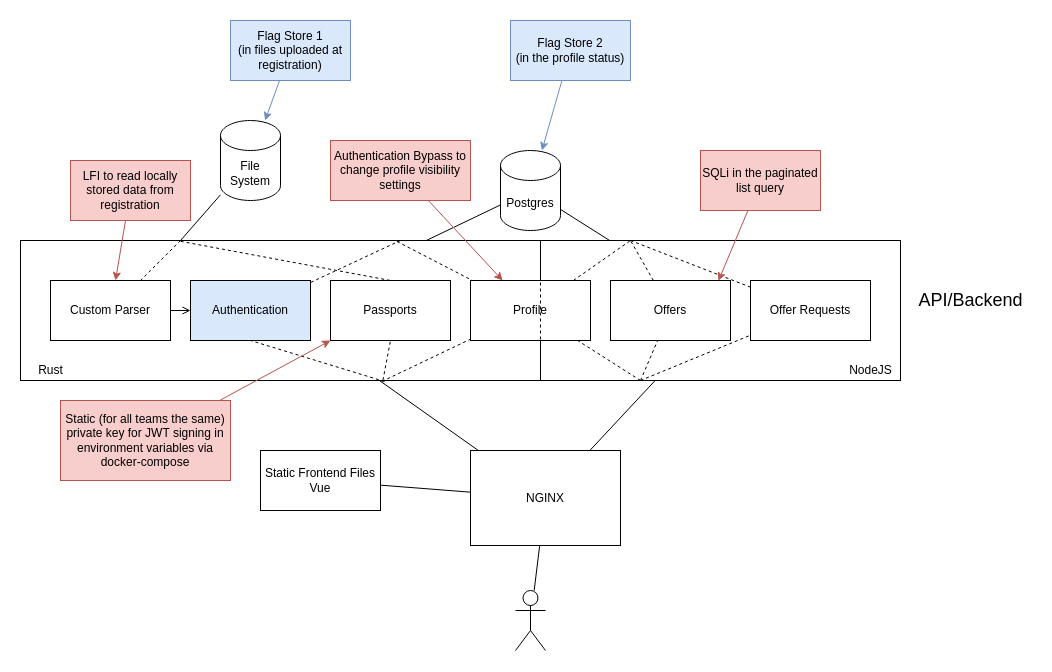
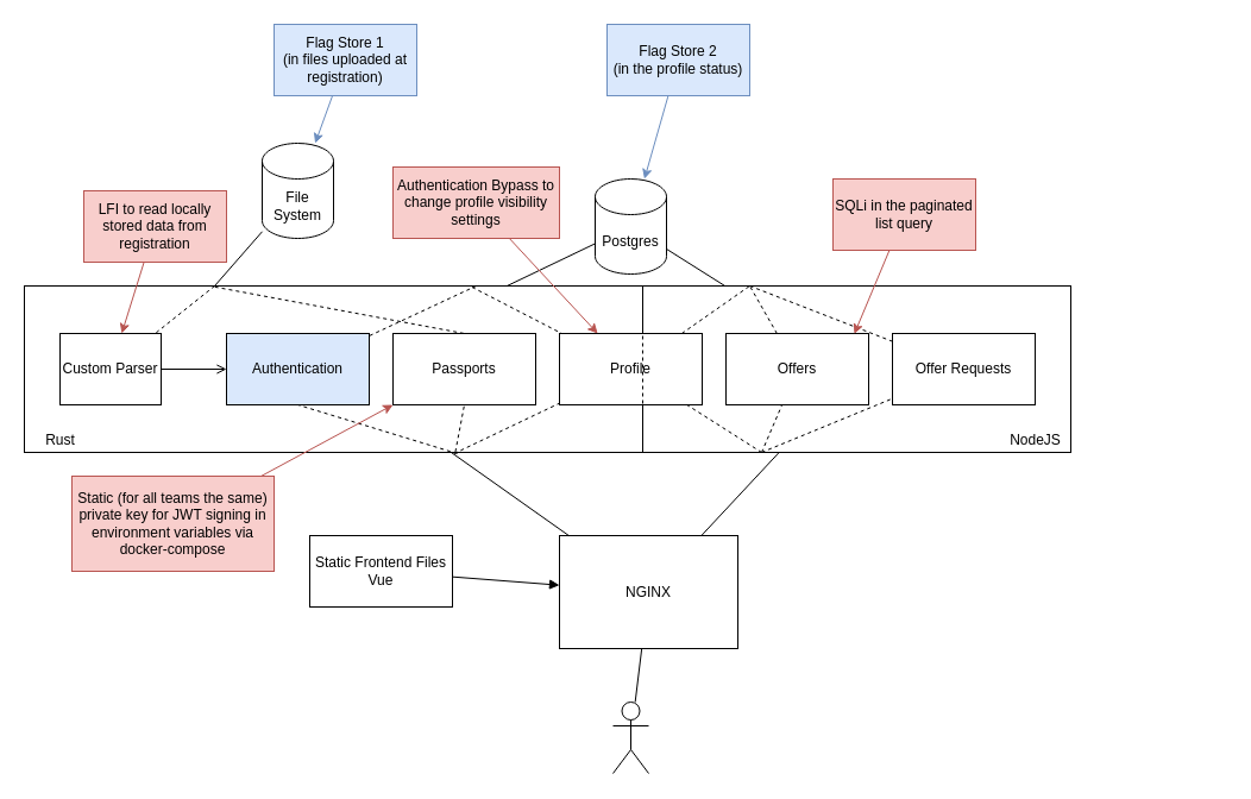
  <mxCell id="0" />
  <mxCell id="1" parent="0" />
  <mxCell id="2" value="" style="rounded=0;whiteSpace=wrap;html=1;" parent="1" vertex="1"><mxGeometry x="20" y="240" width="520" height="140" as="geometry" /></mxCell>
  <mxCell id="3" value="" style="rounded=0;whiteSpace=wrap;html=1;" parent="1" vertex="1"><mxGeometry x="540" y="240" width="360" height="140" as="geometry" /></mxCell>
  <mxCell id="4" value="Authentication" style="rounded=0;whiteSpace=wrap;html=1;fillColor=#dae8fc;" parent="1" vertex="1"><mxGeometry x="190" y="280" width="120" height="60" as="geometry" /></mxCell>
  <mxCell id="5" value="Profile" style="rounded=0;whiteSpace=wrap;html=1;" parent="1" vertex="1"><mxGeometry x="470" y="280" width="120" height="60" as="geometry" /></mxCell>
  <mxCell id="6" value="&lt;div&gt;Offers&lt;/div&gt;" style="whiteSpace=wrap;html=1;" parent="1" vertex="1"><mxGeometry x="610" y="280" width="120" height="60" as="geometry" /></mxCell>
  <mxCell id="7" value="Offer Requests" style="whiteSpace=wrap;html=1;" parent="1" vertex="1"><mxGeometry x="750" y="280" width="120" height="60" as="geometry" /></mxCell>
  <mxCell id="8" value="Postgres" style="shape=cylinder3;whiteSpace=wrap;html=1;boundedLbl=1;backgroundOutline=1;size=15;" parent="1" vertex="1"><mxGeometry x="500" y="150" width="60" height="80" as="geometry" /></mxCell>
- <mxCell id="9" value="Custom Parser" style="rounded=0;whiteSpace=wrap;html=1;" parent="1" vertex="1"><mxGeometry x="50" y="280" width="120" height="60" as="geometry" /></mxCell>
+ <mxCell id="9" value="Custom Parser" style="rounded=0;whiteSpace=wrap;html=1;" parent="1" vertex="1"><mxGeometry x="50" y="280" width="85" height="60" as="geometry" /></mxCell>
  <mxCell id="10" value="&lt;div&gt;File&lt;/div&gt;&lt;div&gt;System&lt;br&gt;&lt;/div&gt;" style="shape=cylinder3;whiteSpace=wrap;html=1;boundedLbl=1;backgroundOutline=1;size=15;" parent="1" vertex="1"><mxGeometry x="220" y="120" width="60" height="80" as="geometry" /></mxCell>
  <mxCell id="11" value="" style="endArrow=none;html=1;rounded=0;" parent="1" target="10" edge="1"><mxGeometry width="50" height="50" relative="1" as="geometry"><mxPoint x="180" y="240" as="sourcePoint" /><mxPoint x="580" y="191.429" as="targetPoint" /></mxGeometry></mxCell>
  <mxCell id="12" value="" style="endArrow=open;html=1;rounded=0;" parent="1" source="9" target="4" edge="1"><mxGeometry width="50" height="50" relative="1" as="geometry"><mxPoint x="710" y="460" as="sourcePoint" /><mxPoint x="760" y="410" as="targetPoint" /></mxGeometry></mxCell>
  <mxCell id="13" value="Rust" style="text;html=1;align=center;verticalAlign=middle;resizable=0;points=[];autosize=1;strokeColor=none;fillColor=none;" parent="1" vertex="1"><mxGeometry x="30" y="360" width="40" height="20" as="geometry" /></mxCell>
  <mxCell id="14" value="NodeJS" style="text;html=1;align=center;verticalAlign=middle;resizable=0;points=[];autosize=1;strokeColor=none;fillColor=none;" parent="1" vertex="1"><mxGeometry x="840" y="360" width="60" height="20" as="geometry" /></mxCell>
  <mxCell id="15" value="NGINX" style="whiteSpace=wrap;html=1;" parent="1" vertex="1"><mxGeometry x="470" y="450" width="150" height="95" as="geometry" /></mxCell>
- <mxCell id="16" value="API/Backend" style="text;html=1;align=center;verticalAlign=middle;resizable=0;points=[];autosize=1;strokeColor=none;fillColor=none;fontSize=18;" parent="1" vertex="1"><mxGeometry x="910" y="285" width="120" height="30" as="geometry" /></mxCell>
  <mxCell id="17" value="" style="endArrow=none;html=1;rounded=0;fontSize=18;" parent="1" source="15" target="3" edge="1"><mxGeometry width="50" height="50" relative="1" as="geometry"><mxPoint x="690" y="480" as="sourcePoint" /><mxPoint x="740" y="430" as="targetPoint" /></mxGeometry></mxCell>
  <mxCell id="18" value="" style="endArrow=none;html=1;rounded=0;fontSize=18;" parent="1" source="15" target="2" edge="1"><mxGeometry width="50" height="50" relative="1" as="geometry"><mxPoint x="430" y="500" as="sourcePoint" /><mxPoint x="651.765" y="390" as="targetPoint" /></mxGeometry></mxCell>
  <mxCell id="19" value="" style="endArrow=none;html=1;rounded=0;fontSize=18;dashed=1;" parent="1" target="6" edge="1"><mxGeometry width="50" height="50" relative="1" as="geometry"><mxPoint x="640" y="380" as="sourcePoint" /><mxPoint x="651.765" y="390" as="targetPoint" /></mxGeometry></mxCell>
  <mxCell id="20" value="" style="endArrow=none;html=1;rounded=0;fontSize=18;dashed=1;" parent="1" target="7" edge="1"><mxGeometry width="50" height="50" relative="1" as="geometry"><mxPoint x="640" y="380" as="sourcePoint" /><mxPoint x="667.143" y="350" as="targetPoint" /></mxGeometry></mxCell>
  <mxCell id="21" value="" style="endArrow=none;html=1;rounded=0;fontSize=18;dashed=1;" parent="1" target="5" edge="1"><mxGeometry width="50" height="50" relative="1" as="geometry"><mxPoint x="640" y="380" as="sourcePoint" /><mxPoint x="677.143" y="360" as="targetPoint" /></mxGeometry></mxCell>
  <mxCell id="22" value="" style="endArrow=none;html=1;rounded=0;fontSize=18;exitX=0.7;exitY=1.007;exitDx=0;exitDy=0;exitPerimeter=0;dashed=1;entryX=0.5;entryY=1;entryDx=0;entryDy=0;" parent="1" source="2" target="4" edge="1"><mxGeometry width="50" height="50" relative="1" as="geometry"><mxPoint x="508.235" y="460" as="sourcePoint" /><mxPoint x="434.118" y="390" as="targetPoint" /></mxGeometry></mxCell>
  <mxCell id="23" value="" style="endArrow=none;html=1;rounded=0;fontSize=18;exitX=0.695;exitY=1.007;exitDx=0;exitDy=0;exitPerimeter=0;dashed=1;" parent="1" source="2" target="5" edge="1"><mxGeometry width="50" height="50" relative="1" as="geometry"><mxPoint x="430" y="380" as="sourcePoint" /><mxPoint x="444.118" y="400" as="targetPoint" /></mxGeometry></mxCell>
  <mxCell id="24" value="" style="endArrow=none;html=1;rounded=0;fontSize=18;" parent="1" source="2" target="8" edge="1"><mxGeometry width="50" height="50" relative="1" as="geometry"><mxPoint x="540" y="400" as="sourcePoint" /><mxPoint x="590" y="350" as="targetPoint" /></mxGeometry></mxCell>
  <mxCell id="25" value="" style="endArrow=none;html=1;rounded=0;fontSize=18;" parent="1" source="3" target="8" edge="1"><mxGeometry width="50" height="50" relative="1" as="geometry"><mxPoint x="430" y="250" as="sourcePoint" /><mxPoint x="510" y="170" as="targetPoint" /></mxGeometry></mxCell>
  <mxCell id="26" value="" style="endArrow=none;html=1;rounded=0;dashed=1;fontSize=18;entryX=0.25;entryY=0;entryDx=0;entryDy=0;" parent="1" source="5" target="3" edge="1"><mxGeometry width="50" height="50" relative="1" as="geometry"><mxPoint x="656.111" y="250" as="sourcePoint" /><mxPoint x="570" y="168.421" as="targetPoint" /></mxGeometry></mxCell>
  <mxCell id="27" value="" style="endArrow=none;html=1;rounded=0;dashed=1;fontSize=18;" parent="1" source="6" edge="1"><mxGeometry width="50" height="50" relative="1" as="geometry"><mxPoint x="590.038" y="290" as="sourcePoint" /><mxPoint x="630" y="240" as="targetPoint" /></mxGeometry></mxCell>
  <mxCell id="28" value="" style="endArrow=none;html=1;rounded=0;dashed=1;fontSize=18;exitX=0.25;exitY=0;exitDx=0;exitDy=0;" parent="1" source="3" target="7" edge="1"><mxGeometry width="50" height="50" relative="1" as="geometry"><mxPoint x="650" y="240" as="sourcePoint" /><mxPoint x="655.84" y="250" as="targetPoint" /></mxGeometry></mxCell>
  <mxCell id="29" value="" style="endArrow=none;html=1;rounded=0;dashed=1;fontSize=18;exitX=0.724;exitY=0.007;exitDx=0;exitDy=0;exitPerimeter=0;" parent="1" source="2" target="5" edge="1"><mxGeometry width="50" height="50" relative="1" as="geometry"><mxPoint x="420" y="240" as="sourcePoint" /><mxPoint x="665.84" y="260" as="targetPoint" /></mxGeometry></mxCell>
  <mxCell id="30" value="" style="endArrow=none;html=1;rounded=0;dashed=1;fontSize=18;" parent="1" target="4" edge="1"><mxGeometry width="50" height="50" relative="1" as="geometry"><mxPoint x="400" y="240" as="sourcePoint" /><mxPoint x="492.857" y="290" as="targetPoint" /></mxGeometry></mxCell>
  <mxCell id="31" value="Static Frontend Files&lt;br style=&quot;font-size: 12px;&quot;&gt;Vue" style="rounded=0;whiteSpace=wrap;html=1;fontSize=12;" parent="1" vertex="1"><mxGeometry x="260" y="450" width="120" height="60" as="geometry" /></mxCell>
- <mxCell id="32" value="" style="endArrow=none;html=1;rounded=0;fontSize=12;" parent="1" source="31" target="15" edge="1"><mxGeometry width="50" height="50" relative="1" as="geometry"><mxPoint x="470" y="540" as="sourcePoint" /><mxPoint x="520" y="490" as="targetPoint" /></mxGeometry></mxCell>
+ <mxCell id="32" value="" style="endArrow=block;html=1;rounded=0;fontSize=12;" parent="1" source="31" target="15" edge="1"><mxGeometry width="50" height="50" relative="1" as="geometry"><mxPoint x="470" y="540" as="sourcePoint" /><mxPoint x="520" y="490" as="targetPoint" /></mxGeometry></mxCell>
  <mxCell id="33" value="" style="shape=umlActor;verticalLabelPosition=bottom;verticalAlign=top;html=1;outlineConnect=0;fontSize=12;" parent="1" vertex="1"><mxGeometry x="515" y="590" width="30" height="60" as="geometry" /></mxCell>
  <mxCell id="34" value="" style="endArrow=none;html=1;rounded=0;fontSize=12;" parent="1" source="33" target="15" edge="1"><mxGeometry width="50" height="50" relative="1" as="geometry"><mxPoint x="650" y="730" as="sourcePoint" /><mxPoint x="700" y="680" as="targetPoint" /></mxGeometry></mxCell>
  <mxCell id="35" value="" style="endArrow=none;html=1;rounded=0;fontSize=12;fillColor=#f8cecc;strokeColor=#b85450;startArrow=classic;startFill=1;" parent="1" target="36" edge="1"><mxGeometry width="50" height="50" relative="1" as="geometry"><mxPoint x="717.942" y="280.291" as="sourcePoint" /><mxPoint x="880" y="110" as="targetPoint" /></mxGeometry></mxCell>
  <mxCell id="36" value="SQLi in the paginated list query" style="rounded=0;whiteSpace=wrap;html=1;fontSize=12;fillColor=#f8cecc;strokeColor=#b85450;" parent="1" vertex="1"><mxGeometry x="700" width="120" height="60" as="geometry" y="150" /></mxCell>
  <mxCell id="37" value="" style="endArrow=none;html=1;rounded=0;fontSize=12;fillColor=#f8cecc;strokeColor=#b85450;startArrow=classic;startFill=1;" parent="1" source="9" target="38" edge="1"><mxGeometry width="50" height="50" relative="1" as="geometry"><mxPoint x="77.942" y="240.001" as="sourcePoint" /><mxPoint x="240" y="69.71" as="targetPoint" /></mxGeometry></mxCell>
  <mxCell id="38" value="LFI to read locally stored data from registration" style="rounded=0;whiteSpace=wrap;html=1;fontSize=12;fillColor=#f8cecc;strokeColor=#b85450;" parent="1" vertex="1"><mxGeometry x="70" y="160" width="120" height="60" as="geometry" /></mxCell>
  <mxCell id="39" value="&lt;div&gt;Flag Store 1&lt;/div&gt;&lt;div&gt;(in files uploaded at registration)&lt;br&gt;&lt;/div&gt;" style="rounded=0;whiteSpace=wrap;html=1;fontSize=12;fillColor=#dae8fc;strokeColor=#6c8ebf;" parent="1" vertex="1"><mxGeometry x="230" y="20" width="120" height="60" as="geometry" /></mxCell>
  <mxCell id="40" value="" style="endArrow=classic;html=1;rounded=0;fontSize=12;fillColor=#dae8fc;strokeColor=#6c8ebf;" parent="1" source="39" target="10" edge="1"><mxGeometry width="50" height="50" relative="1" as="geometry"><mxPoint x="650" y="410" as="sourcePoint" /><mxPoint x="700" y="360" as="targetPoint" /></mxGeometry></mxCell>
  <mxCell id="41" value="&lt;div&gt;Flag Store 2&lt;/div&gt;&lt;div&gt;(in the profile status)&lt;br&gt;&lt;/div&gt;" style="rounded=0;whiteSpace=wrap;html=1;fontSize=12;fillColor=#dae8fc;strokeColor=#6c8ebf;" parent="1" vertex="1"><mxGeometry x="510" y="20" width="120" height="60" as="geometry" /></mxCell>
  <mxCell id="42" value="" style="endArrow=classic;html=1;rounded=0;fontSize=12;fillColor=#dae8fc;strokeColor=#6c8ebf;" parent="1" source="41" target="8" edge="1"><mxGeometry width="50" height="50" relative="1" as="geometry"><mxPoint x="303.636" y="90" as="sourcePoint" /><mxPoint x="281.818" y="130" as="targetPoint" /></mxGeometry></mxCell>
  <mxCell id="43" value="" style="endArrow=none;dashed=1;html=1;rounded=0;fontSize=12;entryX=0.583;entryY=0.033;entryDx=0;entryDy=0;entryPerimeter=0;exitX=1;exitY=0.75;exitDx=0;exitDy=0;" parent="1" source="2" target="5" edge="1"><mxGeometry width="50" height="50" relative="1" as="geometry"><mxPoint x="630" y="410" as="sourcePoint" /><mxPoint x="680" y="360" as="targetPoint" /></mxGeometry></mxCell>
  <mxCell id="44" value="Authentication Bypass to change profile visibility settings" style="rounded=0;whiteSpace=wrap;html=1;fontSize=12;fillColor=#f8cecc;strokeColor=#b85450;" parent="1" vertex="1"><mxGeometry x="330" y="140" width="140" height="60" as="geometry" /></mxCell>
  <mxCell id="45" value="" style="endArrow=none;html=1;rounded=0;fontSize=12;fillColor=#f8cecc;strokeColor=#b85450;startArrow=classic;startFill=1;" parent="1" source="5" target="44" edge="1"><mxGeometry width="50" height="50" relative="1" as="geometry"><mxPoint x="727.942" y="290.291" as="sourcePoint" /><mxPoint x="756.026" y="230" as="targetPoint" /></mxGeometry></mxCell>
  <mxCell id="46" value="Static (for all teams the same) private key for JWT signing in environment variables via docker-compose" style="rounded=0;whiteSpace=wrap;html=1;fontSize=12;fillColor=#f8cecc;strokeColor=#b85450;" parent="1" vertex="1"><mxGeometry x="60" y="400" width="170" height="80" as="geometry" /></mxCell>
  <mxCell id="47" value="" style="endArrow=none;html=1;rounded=0;fontSize=12;fillColor=#f8cecc;strokeColor=#b85450;startArrow=classic;startFill=1;" parent="1" target="46" edge="1"><mxGeometry width="50" height="50" relative="1" as="geometry"><mxPoint x="330" y="340" as="sourcePoint" /><mxPoint x="450" y="230" as="targetPoint" /></mxGeometry></mxCell>
  <mxCell id="48" value="Passports" style="rounded=0;whiteSpace=wrap;html=1;" vertex="1" parent="1"><mxGeometry x="330" y="280" width="120" height="60" as="geometry" /></mxCell>
  <mxCell id="49" value="" style="endArrow=none;html=1;rounded=0;fontSize=18;dashed=1;entryX=0.5;entryY=1;entryDx=0;entryDy=0;exitX=0.697;exitY=0.997;exitDx=0;exitDy=0;exitPerimeter=0;" edge="1" parent="1" source="2" target="48"><mxGeometry width="50" height="50" relative="1" as="geometry"><mxPoint x="390" y="380" as="sourcePoint" /><mxPoint x="480" y="348.659" as="targetPoint" /></mxGeometry></mxCell>
  <mxCell id="50" value="" style="endArrow=none;html=1;rounded=0;dashed=1;fontSize=18;entryX=0.5;entryY=0;entryDx=0;entryDy=0;exitX=0.308;exitY=0.006;exitDx=0;exitDy=0;exitPerimeter=0;" edge="1" parent="1" source="2" target="48"><mxGeometry width="50" height="50" relative="1" as="geometry"><mxPoint x="170" y="240" as="sourcePoint" /><mxPoint x="320" y="292" as="targetPoint" /></mxGeometry></mxCell>
  <mxCell id="51" value="" style="endArrow=none;html=1;rounded=0;dashed=1;fontSize=18;" edge="1" parent="1" target="9"><mxGeometry width="50" height="50" relative="1" as="geometry"><mxPoint x="180" y="240" as="sourcePoint" /><mxPoint x="400" y="290" as="targetPoint" /></mxGeometry></mxCell>
